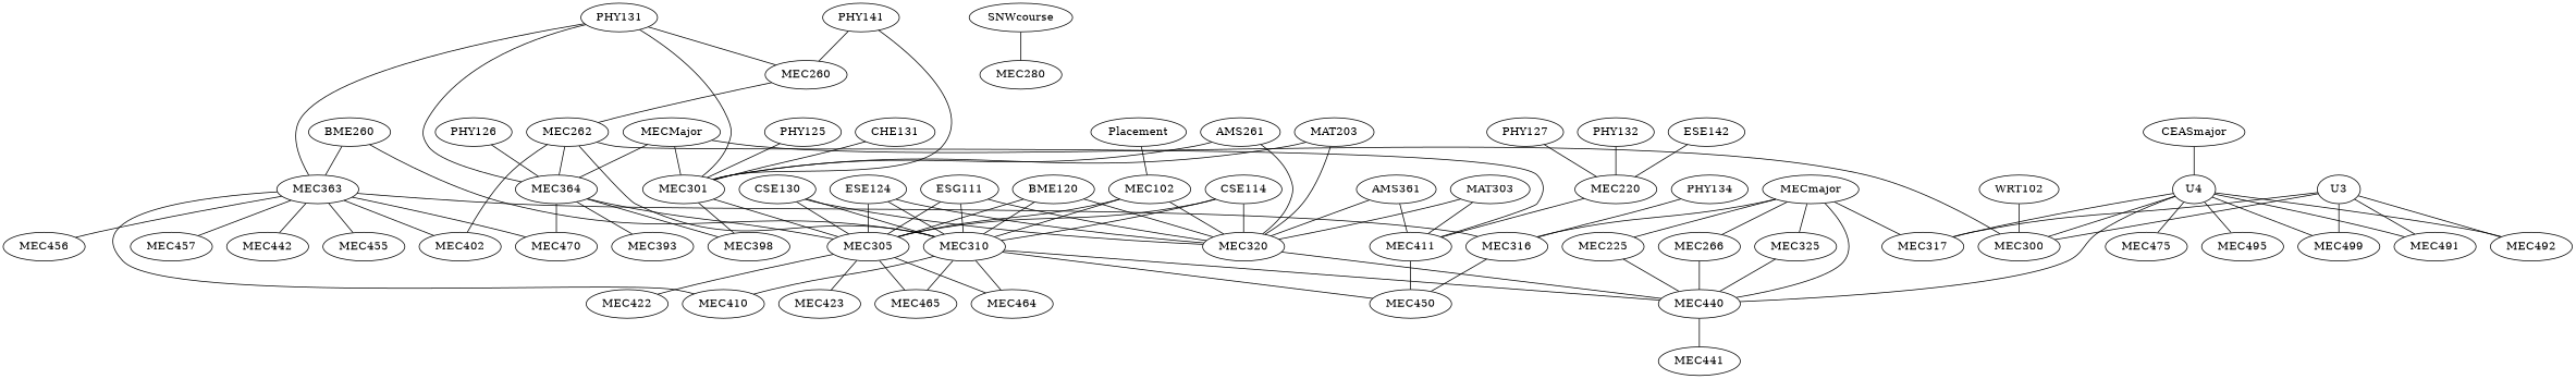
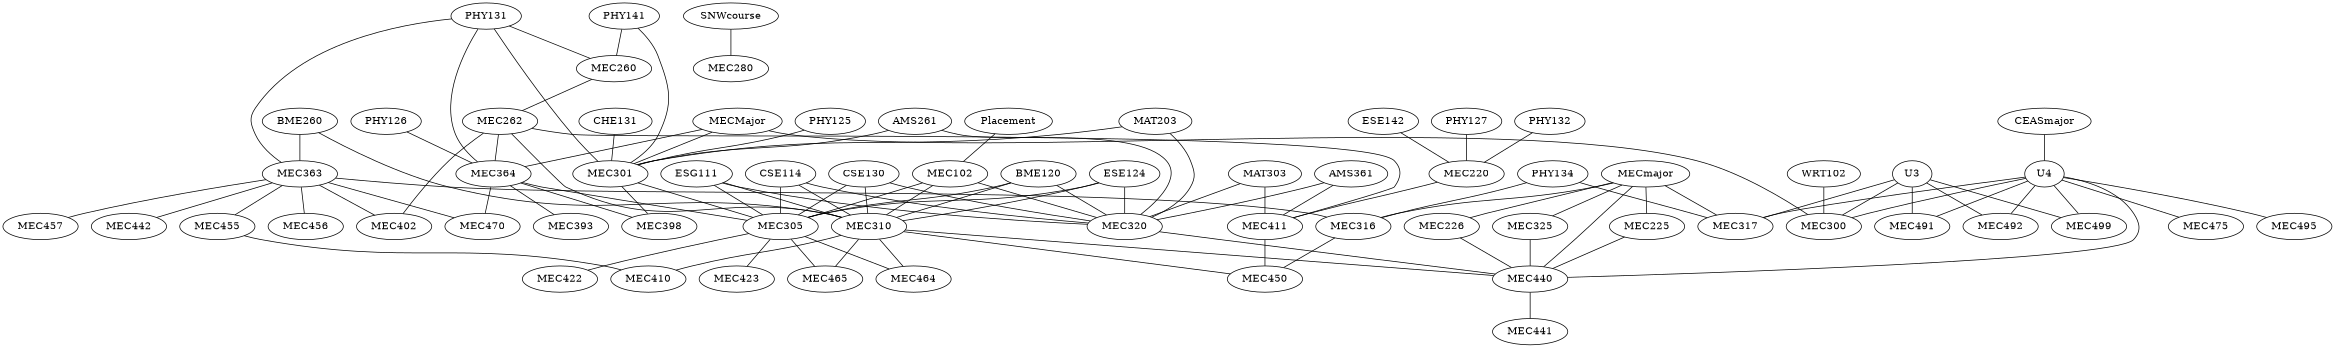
  strict graph {
    Placement [height=0.5 width=1.661]
    MEC102 [height=0.5 width=1.4263]
    MEC320 [height=0.5 width=1.4263]
    MEC305 [height=0.5 width=1.4263]
    MEC310 [height=0.5 width=1.4263]
    MEC440 [height=0.5 width=1.4263]
    MEC464 [height=0.5 width=1.4263]
    MEC465 [height=0.5 width=1.4263]
    MEC422 [height=0.5 width=1.4263]
    MEC423 [height=0.5 width=1.4263]
    MEC450 [height=0.5 width=1.4263]
    MEC410 [height=0.5 width=1.4263]
    MEC441 [height=0.5 width=1.4263]
    PHY127 [height=0.5 width=1.336]
    MEC220 [height=0.5 width=1.4263]
    MEC411 [height=0.5 width=1.4263]
    PHY132 [height=0.5 width=1.336]
    n18 [height=0.5 label=ESE142 width=1.336]
    MECmajor [height=0.5 width=1.679]
    MEC225 [height=0.5 width=1.4263]
-   MEC226 [height=0.5 width=1.4263 label=MEC266]
+   MEC226 [height=0.5 width=1.4263]
    MEC316 [height=0.5 width=1.4263]
    MEC317 [height=0.5 width=1.4263]
    MEC325 [height=0.5 width=1.4263]
    PHY131 [height=0.5 width=1.336]
    MEC260 [height=0.5 width=1.4263]
    MEC301 [height=0.5 width=1.4263]
    MEC364 [height=0.5 width=1.4263]
    MEC363 [height=0.5 width=1.4263]
    MEC262 [height=0.5 width=1.4263]
    MEC398 [height=0.5 width=1.4263]
    MEC393 [height=0.5 width=1.4263]
    MEC470 [height=0.5 width=1.4263]
    MEC402 [height=0.5 width=1.4263]
    MEC442 [height=0.5 width=1.4263]
    MEC455 [height=0.5 width=1.4263]
    MEC456 [height=0.5 width=1.4263]
    MEC457 [height=0.5 width=1.4263]
    PHY141 [height=0.5 width=1.336]
    PHY125 [height=0.5 width=1.336]
    SNWcourse [height=0.5 width=1.8054]
    MEC280 [height=0.5 width=1.4263]
    WRT102 [height=0.5 width=1.3902]
    MEC300 [height=0.5 width=1.4263]
    MECMajor [height=0.5 width=1.6971]
    U3 [height=0.5 width=0.75]
    MEC491 [height=0.5 width=1.4263]
    MEC492 [height=0.5 width=1.4263]
    MEC499 [height=0.5 width=1.4263]
    U4 [height=0.5 width=0.75]
    MEC475 [height=0.5 width=1.4263]
    MEC495 [height=0.5 width=1.4263]
    AMS261 [height=0.5 width=1.3902]
    MAT203 [height=0.5 width=1.3902]
    CHE131 [height=0.5 width=1.3902]
    ESG111 [height=0.5 width=1.354]
    ESE124 [height=0.5 width=1.336]
    CSE114 [height=0.5 width=1.336]
    CSE130 [height=0.5 width=1.336]
    BME120 [height=0.5 width=1.4263]
    BME260 [height=0.5 width=1.4263]
    PHY134 [height=0.5 width=1.336]
    AMS361 [height=0.5 width=1.3902]
    MAT303 [height=0.5 width=1.3902]
    PHY126 [height=0.5 width=1.336]
    CEASmajor [height=0.5 width=1.7693]
    Placement -- MEC102
    MEC102 -- MEC320
    MEC102 -- MEC305
    MEC102 -- MEC310
    MEC320 -- MEC440
    MEC305 -- MEC464
    MEC305 -- MEC465
    MEC305 -- MEC422
    MEC305 -- MEC423
    MEC310 -- MEC440
    MEC310 -- MEC464
    MEC310 -- MEC465
    MEC310 -- MEC450
    MEC310 -- MEC410
    MEC440 -- MEC441
    PHY127 -- MEC220
    MEC220 -- MEC411
    MEC411 -- MEC450
    PHY132 -- MEC220
    n18 -- MEC220
    MECmajor -- MEC440
    MECmajor -- MEC225
    MECmajor -- MEC226
    MECmajor -- MEC316
    MECmajor -- MEC317
    MECmajor -- MEC325
    MEC225 -- MEC440
    MEC226 -- MEC440
    MEC316 -- MEC450
    MEC325 -- MEC440
    PHY131 -- MEC260
    PHY131 -- MEC301
    PHY131 -- MEC364
    PHY131 -- MEC363
    MEC260 -- MEC262
    MEC301 -- MEC305
    MEC301 -- MEC398
    MEC364 -- MEC305
    MEC364 -- MEC398
    MEC364 -- MEC393
    MEC364 -- MEC470
-   MEC363 -- MEC410
+   MEC455 -- MEC410
    MEC363 -- MEC316
    MEC363 -- MEC470
    MEC363 -- MEC402
    MEC363 -- MEC442
    MEC363 -- MEC455
    MEC363 -- MEC456
    MEC363 -- MEC457
    MEC262 -- MEC310
    MEC262 -- MEC411
    MEC262 -- MEC364
    MEC262 -- MEC402
    PHY141 -- MEC260
    PHY141 -- MEC301
    PHY125 -- MEC301
    SNWcourse -- MEC280
    WRT102 -- MEC300
    MECMajor -- MEC301
    MECMajor -- MEC364
    MECMajor -- MEC300
    U3 -- MEC317
    U3 -- MEC300
    U3 -- MEC491
    U3 -- MEC492
    U3 -- MEC499
    U4 -- MEC440
    U4 -- MEC317
    U4 -- MEC300
    U4 -- MEC491
    U4 -- MEC492
    U4 -- MEC499
    U4 -- MEC475
    U4 -- MEC495
    AMS261 -- MEC320
    AMS261 -- MEC301
    MAT203 -- MEC320
    MAT203 -- MEC301
    CHE131 -- MEC301
    ESG111 -- MEC320
    ESG111 -- MEC305
    ESG111 -- MEC310
    ESE124 -- MEC320
    ESE124 -- MEC305
    ESE124 -- MEC310
    CSE114 -- MEC320
    CSE114 -- MEC305
    CSE114 -- MEC310
    CSE130 -- MEC320
    CSE130 -- MEC305
    CSE130 -- MEC310
    BME120 -- MEC320
    BME120 -- MEC305
    BME120 -- MEC310
    BME260 -- MEC310
    BME260 -- MEC363
    PHY134 -- MEC316
+   PHY134 -- MEC317
    AMS361 -- MEC320
    AMS361 -- MEC411
    MAT303 -- MEC320
    MAT303 -- MEC411
    PHY126 -- MEC364
    CEASmajor -- U4
  }
